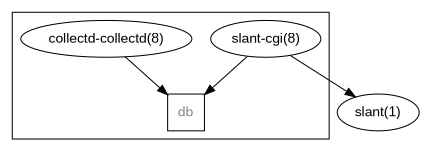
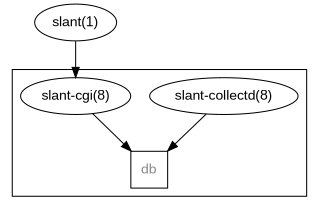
  digraph {
    fontname="Liberation Sans"
    rankdir=TB
    node [fontname="Liberation Sans"]
    edge [fontname="Liberation Sans"]
-   n1 [label="collectd-collectd(8)"]
+   n1 [label="slant-collectd(8)"]
    db [fontcolor="#888888" shape=square]
    n3 [label="slant-cgi(8)"]
    n4 [label="slant(1)"]
    subgraph cluster_1 {
      n1
      db
      n3
    }
    n1 -> db
    n3 -> db
-   n3 -> n4
+   n4 -> n3
  }
